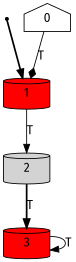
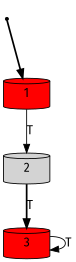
  digraph {
    fontname="Fira Sans"
    node [shape=cylinder fontname="Fira Sans" style=filled]
    edge [style=solid arrowhead=normal fontname="Fira Sans"]
    init [shape=point style=""]
    1 [fillcolor=red]
-   0 [shape=house style=""]
    2 [fillcolor=lightgrey]
    3 [fillcolor=red]
    init -> 1 [style=bold]
    1 -> 2 [label=T]
-   0 -> 1 [label=T arrowhead=diamond]
    2 -> 3 [label=T style=bold]
    3 -> 3 [label=T]
  }
